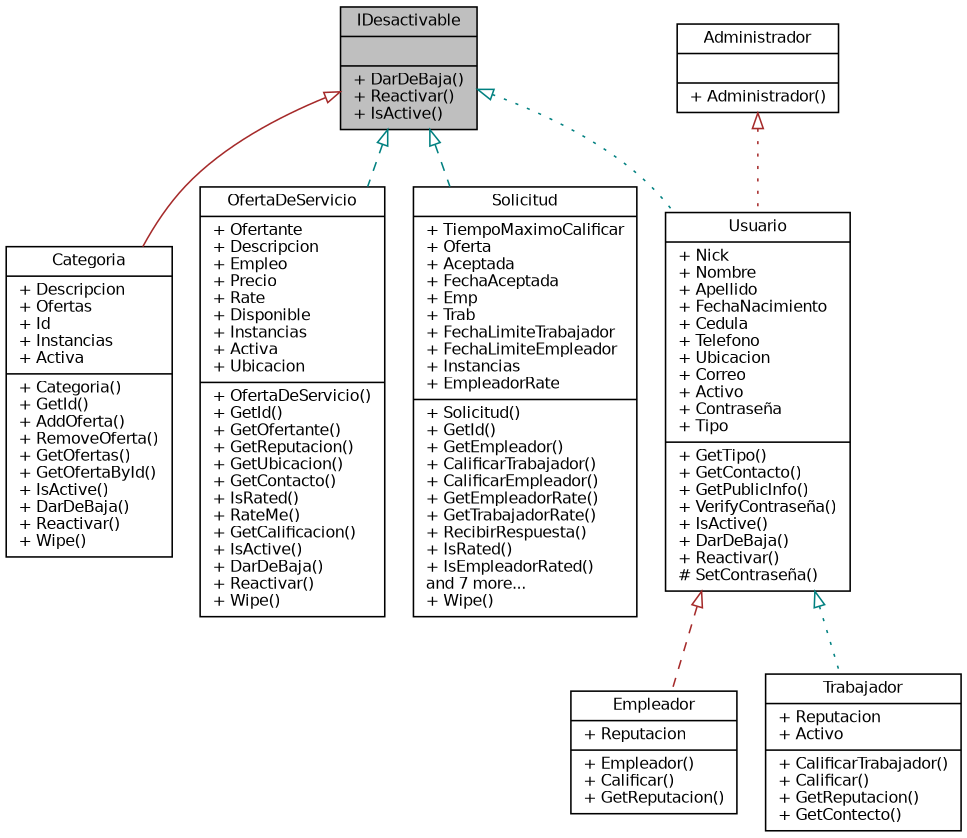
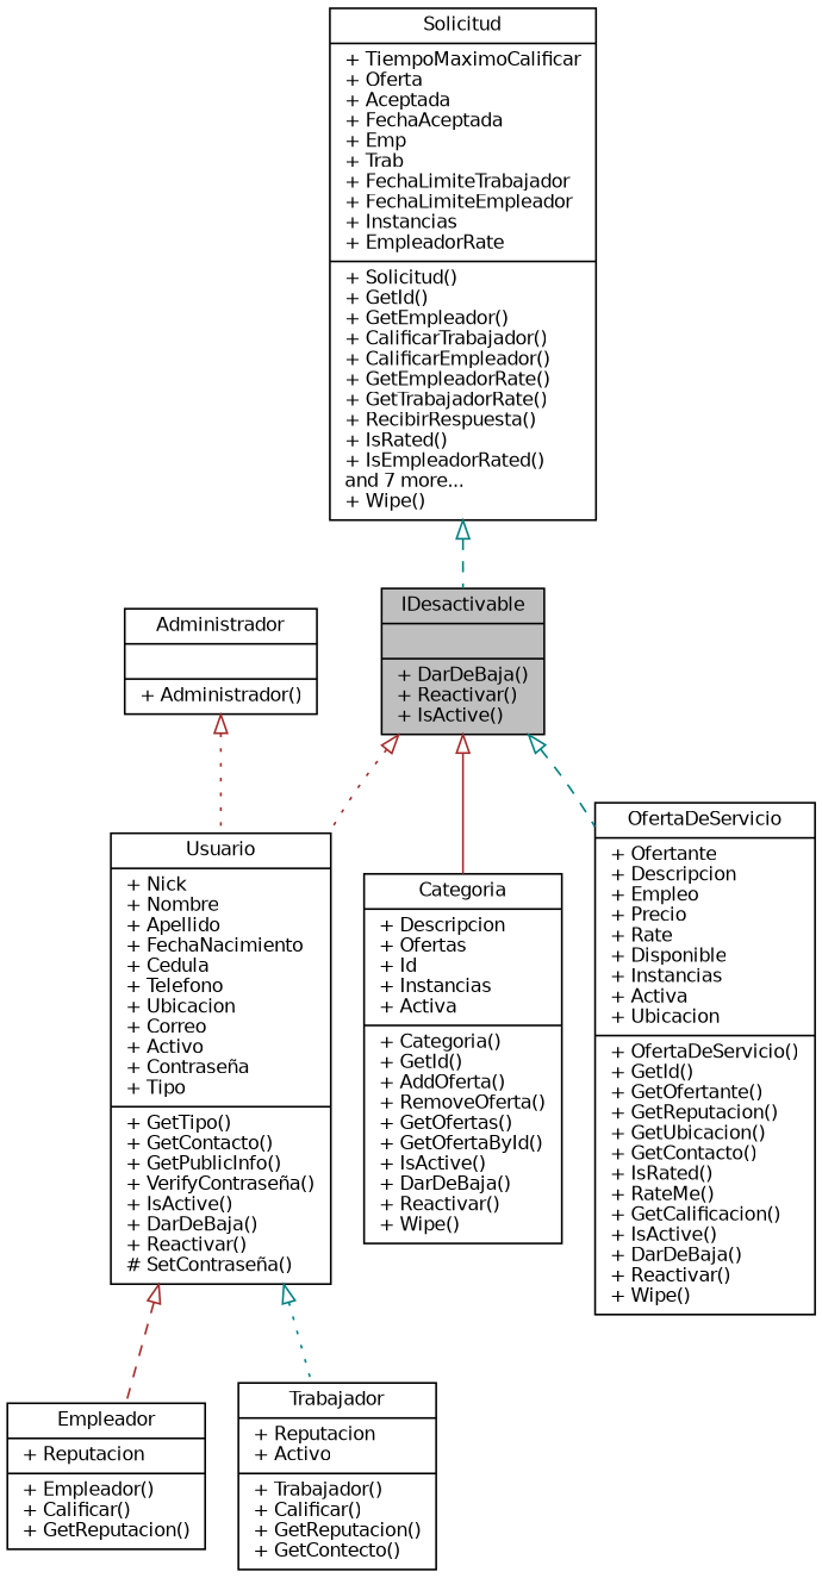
  digraph {
    node [color=black fillcolor=white fontname=Helvetica fontsize=10 shape=record style=filled]
    edge [arrowtail=onormal color=brown dir=back fontname=Helvetica fontsize=10 labelfontname=Helvetica labelfontsize=10 style=dashed]
    n1 [fillcolor=grey75 fontcolor=black height=0.2 label="{IDesactivable\n||+ DarDeBaja()\l+ Reactivar()\l+ IsActive()\l}" width=0.4]
    n2 [height=0.2 label="{Categoria\n|+ Descripcion\l+ Ofertas\l+ Id\l+ Instancias\l+ Activa\l|+ Categoria()\l+ GetId()\l+ AddOferta()\l+ RemoveOferta()\l+ GetOfertas()\l+ GetOfertaById()\l+ IsActive()\l+ DarDeBaja()\l+ Reactivar()\l+ Wipe()\l}" width=0.4]
    n3 [height=0.2 label="{OfertaDeServicio\n|+ Ofertante\l+ Descripcion\l+ Empleo\l+ Precio\l+ Rate\l+ Disponible\l+ Instancias\l+ Activa\l+ Ubicacion\l|+ OfertaDeServicio()\l+ GetId()\l+ GetOfertante()\l+ GetReputacion()\l+ GetUbicacion()\l+ GetContacto()\l+ IsRated()\l+ RateMe()\l+ GetCalificacion()\l+ IsActive()\l+ DarDeBaja()\l+ Reactivar()\l+ Wipe()\l}" width=0.4]
    n4 [height=0.2 label="{Solicitud\n|+ TiempoMaximoCalificar\l+ Oferta\l+ Aceptada\l+ FechaAceptada\l+ Emp\l+ Trab\l+ FechaLimiteTrabajador\l+ FechaLimiteEmpleador\l+ Instancias\l+ EmpleadorRate\l|+ Solicitud()\l+ GetId()\l+ GetEmpleador()\l+ CalificarTrabajador()\l+ CalificarEmpleador()\l+ GetEmpleadorRate()\l+ GetTrabajadorRate()\l+ RecibirRespuesta()\l+ IsRated()\l+ IsEmpleadorRated()\land 7 more...\l+ Wipe()\l}" width=0.4]
    n5 [height=0.2 label="{Usuario\n|+ Nick\l+ Nombre\l+ Apellido\l+ FechaNacimiento\l+ Cedula\l+ Telefono\l+ Ubicacion\l+ Correo\l+ Activo\l+ Contraseña\l+ Tipo\l|+ GetTipo()\l+ GetContacto()\l+ GetPublicInfo()\l+ VerifyContraseña()\l+ IsActive()\l+ DarDeBaja()\l+ Reactivar()\l# SetContraseña()\l}" width=0.4]
    n6 [height=0.2 label="{Empleador\n|+ Reputacion\l|+ Empleador()\l+ Calificar()\l+ GetReputacion()\l}" width=0.4]
-   n7 [height=0.2 label="{Trabajador\n|+ Reputacion\l+ Activo\l|+ CalificarTrabajador()\l+ Calificar()\l+ GetReputacion()\l+ GetContecto()\l}" width=0.4]
+   n7 [height=0.2 label="{Trabajador\n|+ Reputacion\l+ Activo\l|+ Trabajador()\l+ Calificar()\l+ GetReputacion()\l+ GetContecto()\l}" width=0.4]
    n8 [height=0.2 label="{Administrador\n||+ Administrador()\l}" width=0.4]
    n1 -> n2 [style=solid]
    n1 -> n3 [color=teal]
-   n1 -> n4 [color=teal]
-   n1 -> n5 [color=teal style=dotted]
+   n4 -> n1 [color=teal]
+   n1 -> n5 [style=dotted]
    n5 -> n6
    n5 -> n7 [color=teal style=dotted]
    n8 -> n5 [style=dotted]
  }
